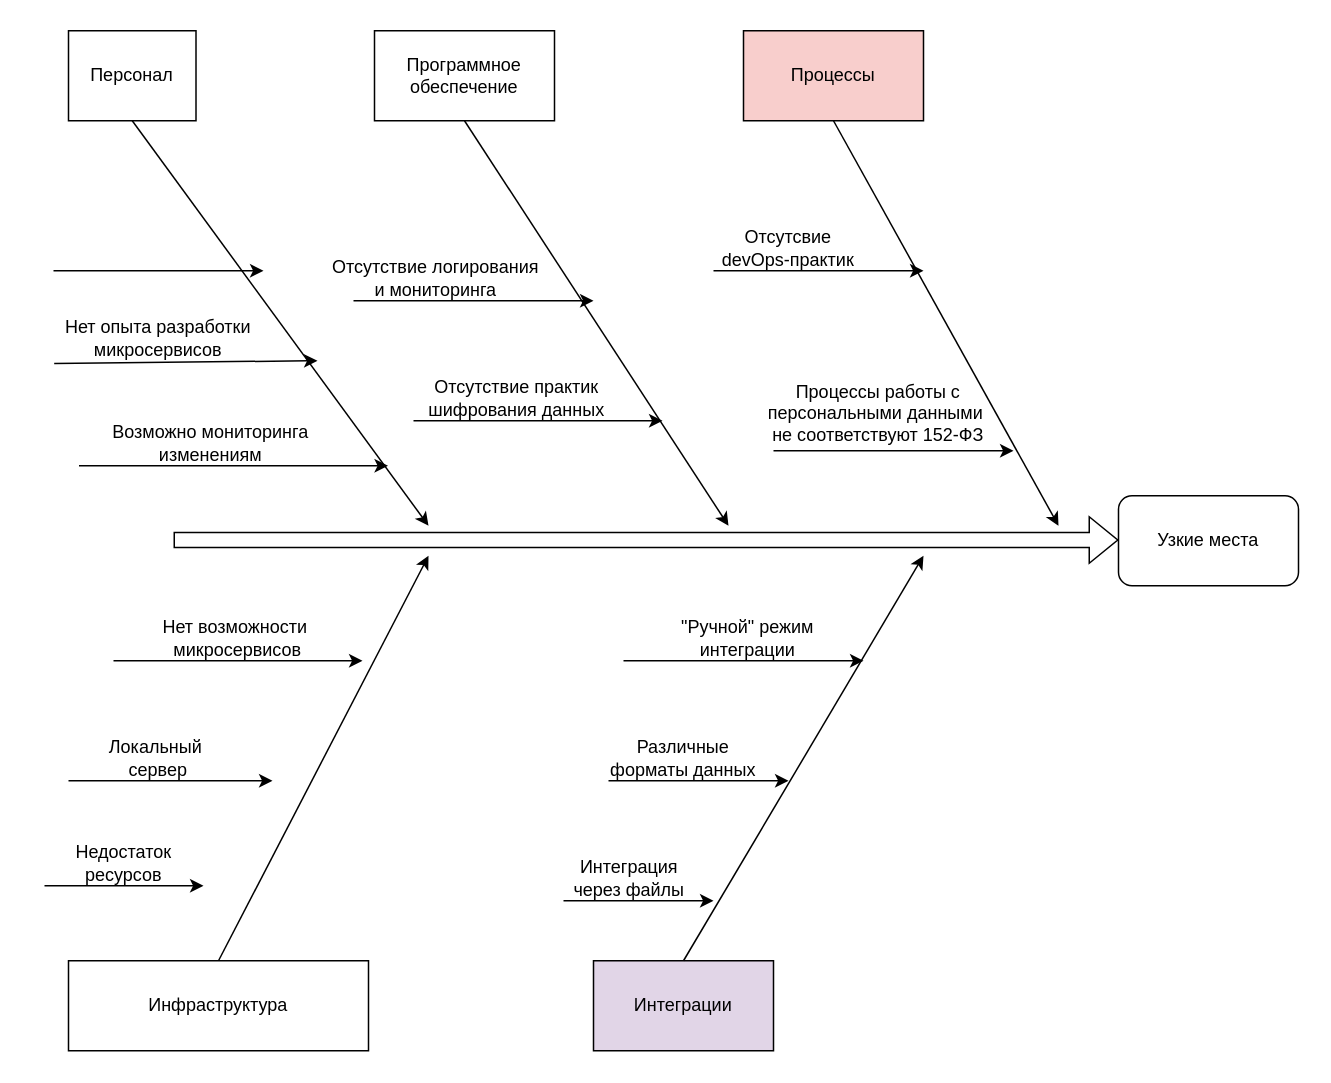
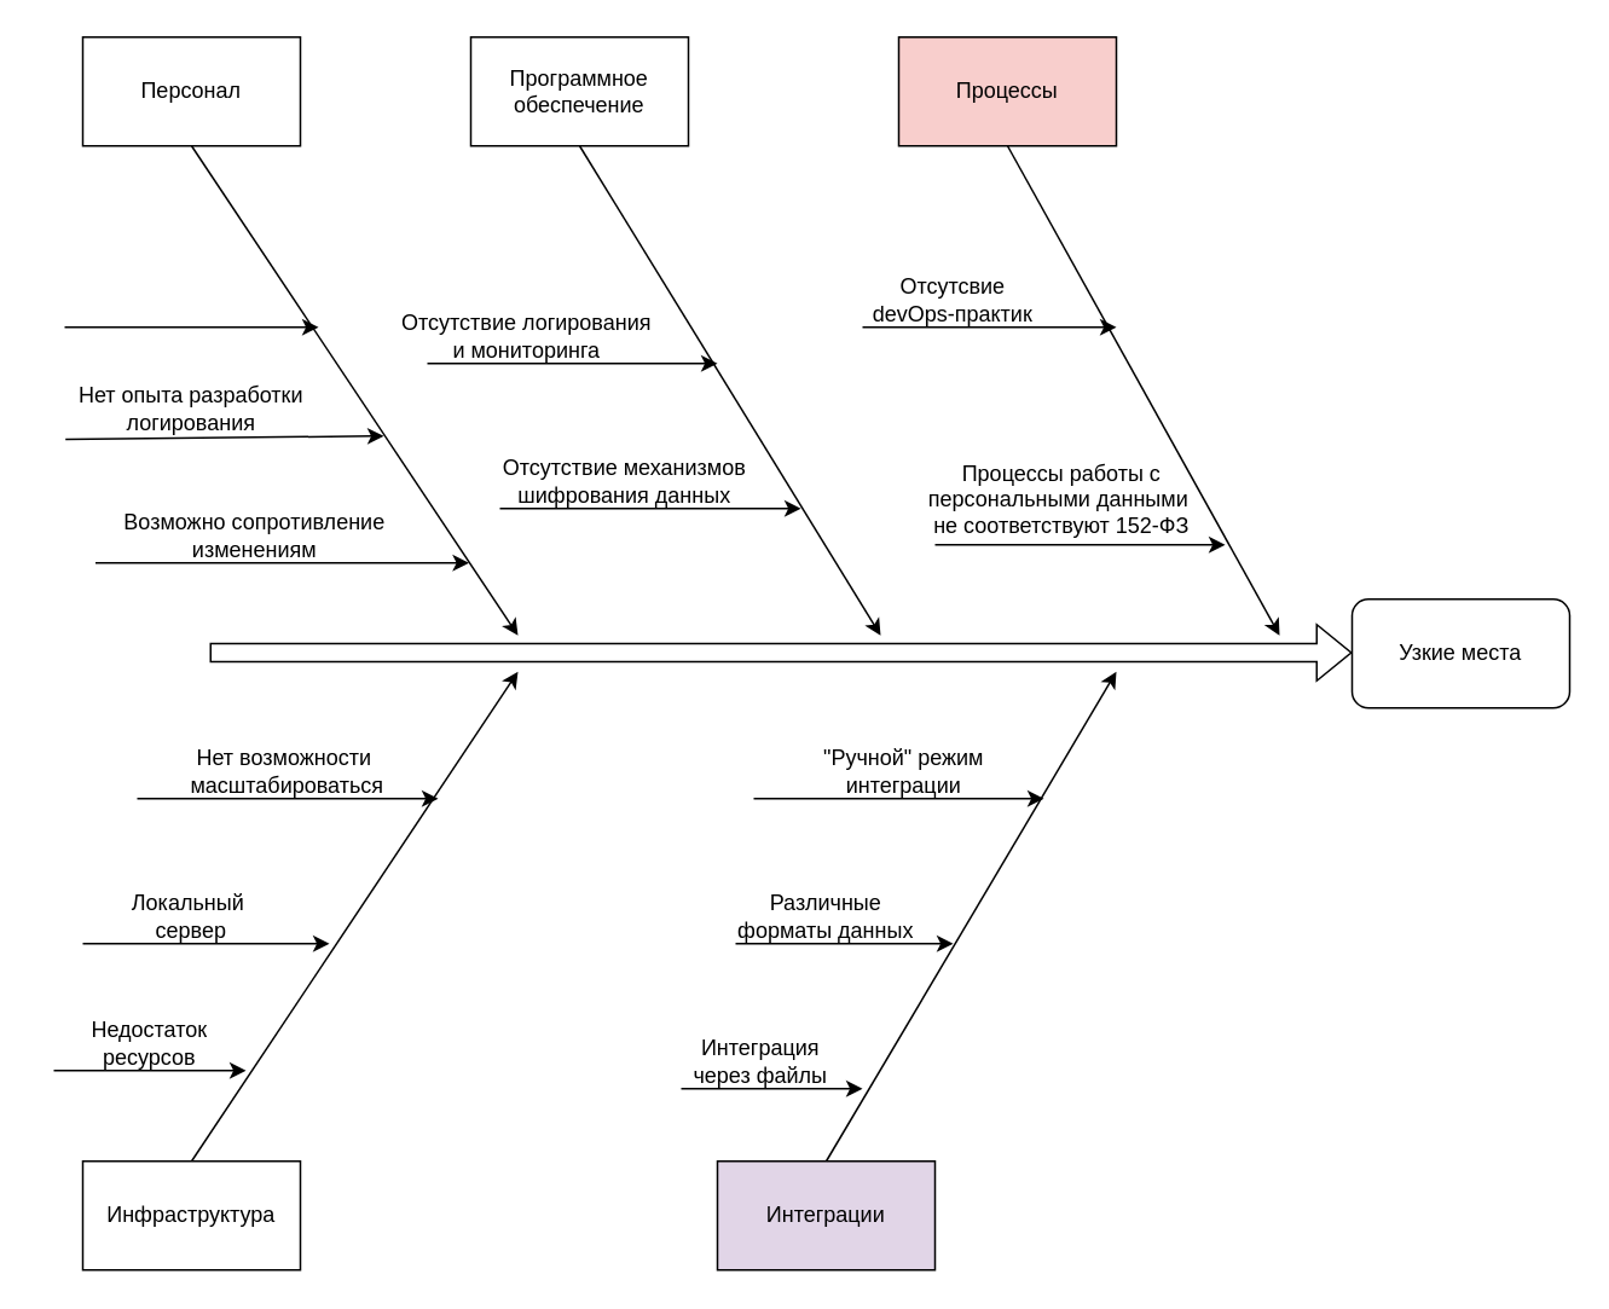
  <mxCell id="0" />
  <mxCell id="1" parent="0" />
  <mxCell id="2" value="Узкие места" style="rounded=1;whiteSpace=wrap;html=1;" vertex="1" parent="1"><mxGeometry x="745" y="330" width="120" height="60" as="geometry" /></mxCell>
  <mxCell id="3" value="" style="shape=flexArrow;endArrow=classic;html=1;rounded=0;entryX=0;entryY=0.5;entryDx=0;entryDy=0;" edge="1" parent="1"><mxGeometry width="50" height="50" relative="1" as="geometry"><mxPoint x="115" y="359.5" as="sourcePoint" /><mxPoint x="745" y="359.5" as="targetPoint" /></mxGeometry></mxCell>
  <mxCell id="4" style="rounded=0;orthogonalLoop=1;jettySize=auto;html=1;exitX=0.5;exitY=1;exitDx=0;exitDy=0;" edge="1" parent="1" source="5"><mxGeometry relative="1" as="geometry"><mxPoint x="285" y="350" as="targetPoint" /></mxGeometry></mxCell>
- <mxCell id="5" value="Персонал" style="rounded=0;whiteSpace=wrap;html=1;" vertex="1" parent="1"><mxGeometry x="45" y="20" width="85" height="60" as="geometry" /></mxCell>
- <mxCell id="6" value="Инфраструктура" style="rounded=0;whiteSpace=wrap;html=1;" vertex="1" parent="1"><mxGeometry x="45" y="640" width="200" height="60" as="geometry" /></mxCell>
+ <mxCell id="5" value="Персонал" style="rounded=0;whiteSpace=wrap;html=1;" vertex="1" parent="1"><mxGeometry x="45" y="20" width="120" height="60" as="geometry" /></mxCell>
+ <mxCell id="6" value="Инфраструктура" style="rounded=0;whiteSpace=wrap;html=1;" vertex="1" parent="1"><mxGeometry x="45" y="640" width="120" height="60" as="geometry" /></mxCell>
  <mxCell id="7" value="" style="endArrow=classic;html=1;rounded=0;exitX=0.5;exitY=0;exitDx=0;exitDy=0;" edge="1" parent="1" source="6"><mxGeometry width="50" height="50" relative="1" as="geometry"><mxPoint x="405" y="520" as="sourcePoint" /><mxPoint x="285" y="370" as="targetPoint" /></mxGeometry></mxCell>
  <mxCell id="8" style="rounded=0;orthogonalLoop=1;jettySize=auto;html=1;exitX=0.5;exitY=1;exitDx=0;exitDy=0;" edge="1" parent="1" source="9"><mxGeometry relative="1" as="geometry"><mxPoint x="485" y="350" as="targetPoint" /></mxGeometry></mxCell>
- <mxCell id="9" value="Программное&lt;div&gt;обеспечение&lt;/div&gt;" style="rounded=0;whiteSpace=wrap;html=1;" vertex="1" parent="1"><mxGeometry x="249" y="20" width="120" height="60" as="geometry" /></mxCell>
+ <mxCell id="9" value="Программное&lt;div&gt;обеспечение&lt;/div&gt;" style="rounded=0;whiteSpace=wrap;html=1;" vertex="1" parent="1"><mxGeometry x="259" y="20" width="120" height="60" as="geometry" /></mxCell>
  <mxCell id="10" value="Интеграции" style="rounded=0;whiteSpace=wrap;html=1;fillColor=#e1d5e7;" vertex="1" parent="1"><mxGeometry x="395" y="640" width="120" height="60" as="geometry" /></mxCell>
  <mxCell id="11" value="" style="endArrow=classic;html=1;rounded=0;exitX=0.5;exitY=0;exitDx=0;exitDy=0;" edge="1" parent="1" source="10"><mxGeometry width="50" height="50" relative="1" as="geometry"><mxPoint x="755" y="520" as="sourcePoint" /><mxPoint x="615" y="370" as="targetPoint" /></mxGeometry></mxCell>
- <mxCell id="12" value="Нет опыта разработки микросервисов" style="text;html=1;align=center;verticalAlign=middle;whiteSpace=wrap;rounded=0;" vertex="1" parent="1"><mxGeometry x="20" y="210" width="170" height="30" as="geometry" /></mxCell>
+ <mxCell id="12" value="Нет опыта разработки логирования" style="text;html=1;align=center;verticalAlign=middle;whiteSpace=wrap;rounded=0;" vertex="1" parent="1"><mxGeometry x="20" y="210" width="170" height="30" as="geometry" /></mxCell>
  <mxCell id="13" value="Отсутсвие&lt;div&gt;devOps-практик&lt;/div&gt;" style="text;html=1;align=center;verticalAlign=middle;whiteSpace=wrap;rounded=0;" vertex="1" parent="1"><mxGeometry x="475" y="150" width="100" height="30" as="geometry" /></mxCell>
  <mxCell id="14" value="Интеграция&lt;div&gt;через файлы&lt;/div&gt;" style="text;html=1;align=center;verticalAlign=middle;whiteSpace=wrap;rounded=0;" vertex="1" parent="1"><mxGeometry x="379" y="570" width="80" height="30" as="geometry" /></mxCell>
  <mxCell id="15" value="Различные форматы данных" style="text;html=1;align=center;verticalAlign=middle;whiteSpace=wrap;rounded=0;" vertex="1" parent="1"><mxGeometry x="402" y="490" width="106" height="30" as="geometry" /></mxCell>
  <mxCell id="16" value="&quot;Ручной&quot; режим&lt;div&gt;интеграции&lt;/div&gt;" style="text;html=1;align=center;verticalAlign=middle;whiteSpace=wrap;rounded=0;" vertex="1" parent="1"><mxGeometry x="445" y="410" width="106" height="30" as="geometry" /></mxCell>
- <mxCell id="17" value="Возможно мониторинга&lt;div&gt;изменениям&lt;/div&gt;" style="text;html=1;align=center;verticalAlign=middle;whiteSpace=wrap;rounded=0;" vertex="1" parent="1"><mxGeometry x="55" y="280" width="170" height="30" as="geometry" /></mxCell>
- <mxCell id="18" value="Отсутствие практик&lt;div&gt;шифрования данных&lt;/div&gt;" style="text;html=1;align=center;verticalAlign=middle;whiteSpace=wrap;rounded=0;" vertex="1" parent="1"><mxGeometry x="259" y="250" width="170" height="30" as="geometry" /></mxCell>
+ <mxCell id="17" value="Возможно сопротивление&lt;div&gt;изменениям&lt;/div&gt;" style="text;html=1;align=center;verticalAlign=middle;whiteSpace=wrap;rounded=0;" vertex="1" parent="1"><mxGeometry x="55" y="280" width="170" height="30" as="geometry" /></mxCell>
+ <mxCell id="18" value="Отсутствие механизмов&lt;div&gt;шифрования данных&lt;/div&gt;" style="text;html=1;align=center;verticalAlign=middle;whiteSpace=wrap;rounded=0;" vertex="1" parent="1"><mxGeometry x="259" y="250" width="170" height="30" as="geometry" /></mxCell>
  <mxCell id="19" value="Отсутствие логирования&lt;div&gt;и мониторинга&lt;/div&gt;" style="text;html=1;align=center;verticalAlign=middle;whiteSpace=wrap;rounded=0;" vertex="1" parent="1"><mxGeometry x="205" y="170" width="170" height="30" as="geometry" /></mxCell>
  <mxCell id="20" value="Процессы работы с персональными&amp;nbsp;&lt;span style=&quot;background-color: transparent; color: light-dark(rgb(0, 0, 0), rgb(255, 255, 255));&quot;&gt;данными&amp;nbsp;&lt;/span&gt;&lt;div&gt;&lt;span style=&quot;background-color: transparent; color: light-dark(rgb(0, 0, 0), rgb(255, 255, 255));&quot;&gt;не соответствуют 152-ФЗ&lt;/span&gt;&lt;/div&gt;" style="text;html=1;align=center;verticalAlign=middle;whiteSpace=wrap;rounded=0;" vertex="1" parent="1"><mxGeometry x="495" y="260" width="180" height="30" as="geometry" /></mxCell>
  <mxCell id="21" value="Недостаток ресурсов" style="text;html=1;align=center;verticalAlign=middle;whiteSpace=wrap;rounded=0;" vertex="1" parent="1"><mxGeometry x="29" y="560" width="106" height="30" as="geometry" /></mxCell>
  <mxCell id="22" value="Локальный&amp;nbsp;&lt;div&gt;сервер&lt;/div&gt;" style="text;html=1;align=center;verticalAlign=middle;whiteSpace=wrap;rounded=0;" vertex="1" parent="1"><mxGeometry x="52" y="490" width="106" height="30" as="geometry" /></mxCell>
- <mxCell id="23" value="Нет возможности&amp;nbsp;&lt;div&gt;микросервисов&lt;/div&gt;" style="text;html=1;align=center;verticalAlign=middle;whiteSpace=wrap;rounded=0;" vertex="1" parent="1"><mxGeometry x="105" y="410" width="106" height="30" as="geometry" /></mxCell>
+ <mxCell id="23" value="Нет возможности&amp;nbsp;&lt;div&gt;масштабироваться&lt;/div&gt;" style="text;html=1;align=center;verticalAlign=middle;whiteSpace=wrap;rounded=0;" vertex="1" parent="1"><mxGeometry x="105" y="410" width="106" height="30" as="geometry" /></mxCell>
  <mxCell id="24" style="rounded=0;orthogonalLoop=1;jettySize=auto;html=1;exitX=0.5;exitY=1;exitDx=0;exitDy=0;" edge="1" parent="1" source="25"><mxGeometry relative="1" as="geometry"><mxPoint x="705" y="350" as="targetPoint" /></mxGeometry></mxCell>
  <mxCell id="25" value="Процессы" style="rounded=0;whiteSpace=wrap;html=1;fillColor=#f8cecc;" vertex="1" parent="1"><mxGeometry x="495" y="20" width="120" height="60" as="geometry" /></mxCell>
  <mxCell id="26" value="" style="endArrow=classic;html=1;rounded=0;" edge="1" parent="1"><mxGeometry width="50" height="50" relative="1" as="geometry"><mxPoint x="35" y="180" as="sourcePoint" /><mxPoint x="175" y="180" as="targetPoint" /></mxGeometry></mxCell>
  <mxCell id="27" value="" style="endArrow=classic;html=1;rounded=0;exitX=0.091;exitY=1.059;exitDx=0;exitDy=0;exitPerimeter=0;" edge="1" parent="1" source="12"><mxGeometry width="50" height="50" relative="1" as="geometry"><mxPoint x="71" y="240" as="sourcePoint" /><mxPoint x="211" y="240" as="targetPoint" /></mxGeometry></mxCell>
  <mxCell id="28" value="" style="endArrow=classic;html=1;rounded=0;exitX=0;exitY=1;exitDx=0;exitDy=0;" edge="1" parent="1"><mxGeometry width="50" height="50" relative="1" as="geometry"><mxPoint x="52" y="310" as="sourcePoint" /><mxPoint x="258" y="310" as="targetPoint" /></mxGeometry></mxCell>
  <mxCell id="29" value="" style="endArrow=classic;html=1;rounded=0;" edge="1" parent="1"><mxGeometry width="50" height="50" relative="1" as="geometry"><mxPoint x="75" y="440" as="sourcePoint" /><mxPoint x="241" y="440" as="targetPoint" /></mxGeometry></mxCell>
  <mxCell id="30" value="" style="endArrow=classic;html=1;rounded=0;" edge="1" parent="1"><mxGeometry width="50" height="50" relative="1" as="geometry"><mxPoint x="45" y="520" as="sourcePoint" /><mxPoint x="181" y="520" as="targetPoint" /></mxGeometry></mxCell>
  <mxCell id="31" value="" style="endArrow=classic;html=1;rounded=0;" edge="1" parent="1"><mxGeometry width="50" height="50" relative="1" as="geometry"><mxPoint x="29" y="590" as="sourcePoint" /><mxPoint x="135" y="590" as="targetPoint" /></mxGeometry></mxCell>
  <mxCell id="32" value="" style="endArrow=classic;html=1;rounded=0;" edge="1" parent="1"><mxGeometry width="50" height="50" relative="1" as="geometry"><mxPoint x="235" y="200" as="sourcePoint" /><mxPoint x="395" y="200" as="targetPoint" /></mxGeometry></mxCell>
  <mxCell id="33" value="" style="endArrow=classic;html=1;rounded=0;" edge="1" parent="1"><mxGeometry width="50" height="50" relative="1" as="geometry"><mxPoint x="275" y="280" as="sourcePoint" /><mxPoint x="441" y="280" as="targetPoint" /></mxGeometry></mxCell>
  <mxCell id="34" value="" style="endArrow=classic;html=1;rounded=0;" edge="1" parent="1"><mxGeometry width="50" height="50" relative="1" as="geometry"><mxPoint x="475" y="180" as="sourcePoint" /><mxPoint x="615" y="180" as="targetPoint" /></mxGeometry></mxCell>
  <mxCell id="35" value="" style="endArrow=classic;html=1;rounded=0;" edge="1" parent="1"><mxGeometry width="50" height="50" relative="1" as="geometry"><mxPoint x="515" y="300" as="sourcePoint" /><mxPoint x="675" y="300" as="targetPoint" /></mxGeometry></mxCell>
  <mxCell id="36" value="" style="endArrow=classic;html=1;rounded=0;" edge="1" parent="1"><mxGeometry width="50" height="50" relative="1" as="geometry"><mxPoint x="415" y="440" as="sourcePoint" /><mxPoint x="575" y="440" as="targetPoint" /></mxGeometry></mxCell>
  <mxCell id="37" value="" style="endArrow=classic;html=1;rounded=0;" edge="1" parent="1"><mxGeometry width="50" height="50" relative="1" as="geometry"><mxPoint x="405" y="520" as="sourcePoint" /><mxPoint x="525" y="520" as="targetPoint" /></mxGeometry></mxCell>
  <mxCell id="38" value="" style="endArrow=classic;html=1;rounded=0;" edge="1" parent="1"><mxGeometry width="50" height="50" relative="1" as="geometry"><mxPoint x="375" y="600" as="sourcePoint" /><mxPoint x="475" y="600" as="targetPoint" /></mxGeometry></mxCell>
